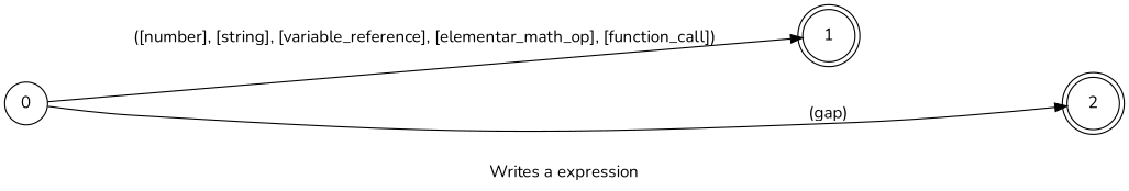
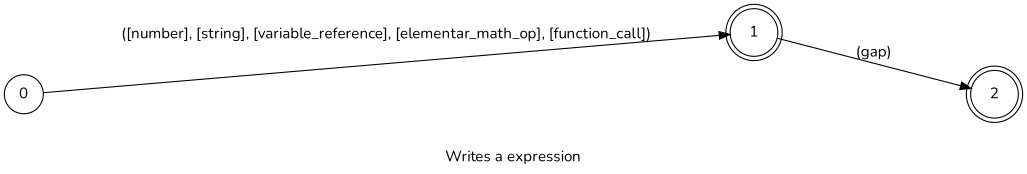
  digraph {
    alias=true
    desc="Writes a expression in the editor, this is meant to be used inside another automatas"
    examples="\n      false,\n      true,\n      gap,\n      [number],\n      [string],\n      [variable_reference],\n      [elementar_math_op],\n      [function_call]\n    "
    fontname=Nunito
    label="Writes a expression"
    lang="en-US"
    langName=English
    nodesep=1
    rankdir=LR
    ranksep=2
    title="Writes a expression"
    node [fontname=Nunito shape=doublecircle]
    edge [fontname=Nunito]
    0 [shape=circle]
    1
    2
    0 -> 1 [label="([number], [string], [variable_reference], [elementar_math_op], [function_call])" store=expression]
-   0 -> 2 [label="(gap)" normalizer=identity store=wildCard]
+   1 -> 2 [label="(gap)" normalizer=identity store=wildCard]
  }
